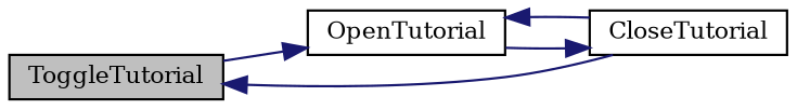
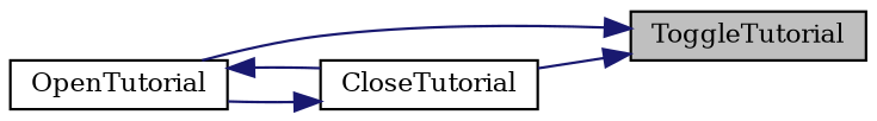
  digraph {
    fontname="DejaVu Serif"
    rankdir=LR
    node [color=black fillcolor=white fontname="DejaVu Serif" fontsize=10 shape=record style=filled]
    edge [color=midnightblue fontname="DejaVu Serif" fontsize=10 labelfontname=Helvetica labelfontsize=10 style=solid]
    n1 [fillcolor=grey75 fontcolor=black height=0.2 label=ToggleTutorial width=0.4]
    n2 [height=0.2 label=OpenTutorial width=0.4]
    n3 [height=0.2 label=CloseTutorial width=0.4]
-   n1 -> n2
+   n2 -> n1
    n2 -> n3
    n3 -> n1
    n3 -> n2
  }
